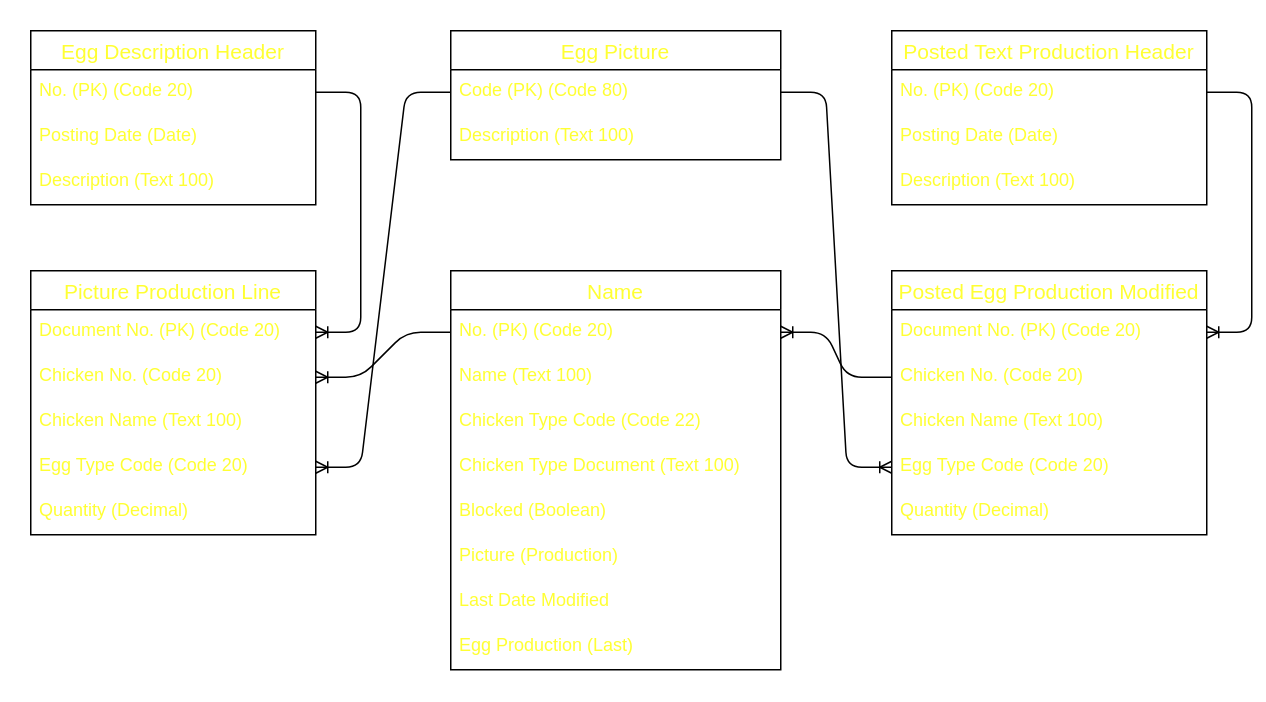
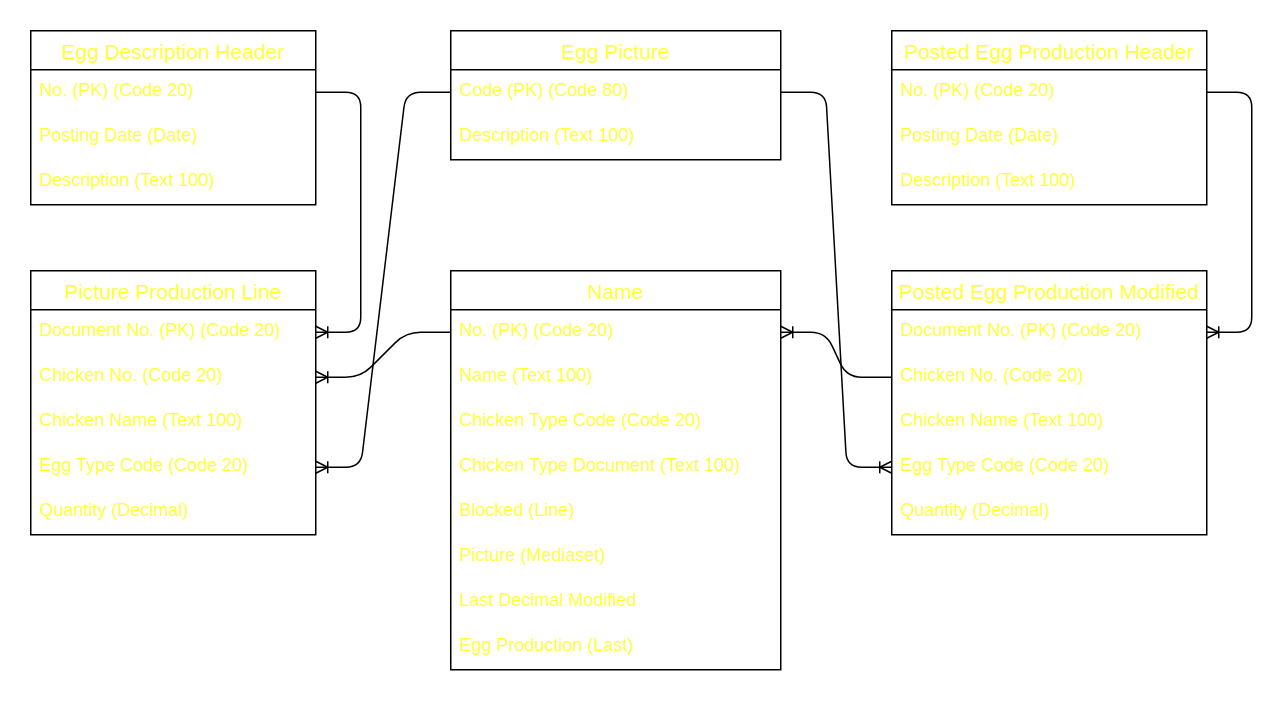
  <mxCell id="0" />
  <mxCell id="1" parent="0" />
  <mxCell id="2" value="Egg Description Header" style="swimlane;fontStyle=0;childLayout=stackLayout;horizontal=1;startSize=26;horizontalStack=0;resizeParent=1;resizeParentMax=0;resizeLast=0;collapsible=1;marginBottom=0;align=center;fontSize=14;fontColor=#FFFF33;" vertex="1" parent="1"><mxGeometry x="20" y="20" width="190" height="116" as="geometry"><mxRectangle x="-240" y="130" width="190" height="30" as="alternateBounds" /></mxGeometry></mxCell>
  <mxCell id="3" value="No. (PK) (Code 20)" style="text;strokeColor=none;fillColor=none;spacingLeft=4;spacingRight=4;overflow=hidden;rotatable=0;points=[[0,0.5],[1,0.5]];portConstraint=eastwest;fontSize=12;fontColor=#FFFF33;" vertex="1" parent="2"><mxGeometry y="26" width="190" height="30" as="geometry" /></mxCell>
  <mxCell id="4" value="Posting Date (Date)" style="text;strokeColor=none;fillColor=none;spacingLeft=4;spacingRight=4;overflow=hidden;rotatable=0;points=[[0,0.5],[1,0.5]];portConstraint=eastwest;fontSize=12;fontColor=#FFFF33;" vertex="1" parent="2"><mxGeometry y="56" width="190" height="30" as="geometry" /></mxCell>
  <mxCell id="5" value="Description (Text 100)" style="text;strokeColor=none;fillColor=none;spacingLeft=4;spacingRight=4;overflow=hidden;rotatable=0;points=[[0,0.5],[1,0.5]];portConstraint=eastwest;fontSize=12;fontColor=#FFFF33;" vertex="1" parent="2"><mxGeometry y="86" width="190" height="30" as="geometry" /></mxCell>
  <mxCell id="6" value="Picture Production Line" style="swimlane;fontStyle=0;childLayout=stackLayout;horizontal=1;startSize=26;horizontalStack=0;resizeParent=1;resizeParentMax=0;resizeLast=0;collapsible=1;marginBottom=0;align=center;fontSize=14;fontColor=#FFFF33;" vertex="1" parent="1"><mxGeometry x="20" y="180" width="190" height="176" as="geometry" /></mxCell>
  <mxCell id="7" value="Document No. (PK) (Code 20)" style="text;strokeColor=none;fillColor=none;spacingLeft=4;spacingRight=4;overflow=hidden;rotatable=0;points=[[0,0.5],[1,0.5]];portConstraint=eastwest;fontSize=12;fontColor=#FFFF33;" vertex="1" parent="6"><mxGeometry y="26" width="190" height="30" as="geometry" /></mxCell>
  <mxCell id="8" value="Chicken No. (Code 20)" style="text;strokeColor=none;fillColor=none;spacingLeft=4;spacingRight=4;overflow=hidden;rotatable=0;points=[[0,0.5],[1,0.5]];portConstraint=eastwest;fontSize=12;fontColor=#FFFF33;" vertex="1" parent="6"><mxGeometry y="56" width="190" height="30" as="geometry" /></mxCell>
  <mxCell id="9" value="Chicken Name (Text 100)" style="text;strokeColor=none;fillColor=none;spacingLeft=4;spacingRight=4;overflow=hidden;rotatable=0;points=[[0,0.5],[1,0.5]];portConstraint=eastwest;fontSize=12;fontColor=#FFFF33;" vertex="1" parent="6"><mxGeometry y="86" width="190" height="30" as="geometry" /></mxCell>
  <mxCell id="10" value="Egg Type Code (Code 20)" style="text;strokeColor=none;fillColor=none;spacingLeft=4;spacingRight=4;overflow=hidden;rotatable=0;points=[[0,0.5],[1,0.5]];portConstraint=eastwest;fontSize=12;fontColor=#FFFF33;" vertex="1" parent="6"><mxGeometry y="116" width="190" height="30" as="geometry" /></mxCell>
  <mxCell id="11" value="Quantity (Decimal)" style="text;strokeColor=none;fillColor=none;spacingLeft=4;spacingRight=4;overflow=hidden;rotatable=0;points=[[0,0.5],[1,0.5]];portConstraint=eastwest;fontSize=12;fontColor=#FFFF33;" vertex="1" parent="6"><mxGeometry y="146" width="190" height="30" as="geometry" /></mxCell>
  <mxCell id="12" value="Name" style="swimlane;fontStyle=0;childLayout=stackLayout;horizontal=1;startSize=26;horizontalStack=0;resizeParent=1;resizeParentMax=0;resizeLast=0;collapsible=1;marginBottom=0;align=center;fontSize=14;fontColor=#FFFF33;" vertex="1" parent="1"><mxGeometry x="300" y="180" width="220" height="266" as="geometry"><mxRectangle x="-240" y="130" width="190" height="30" as="alternateBounds" /></mxGeometry></mxCell>
  <mxCell id="13" value="No. (PK) (Code 20)" style="text;strokeColor=none;fillColor=none;spacingLeft=4;spacingRight=4;overflow=hidden;rotatable=0;points=[[0,0.5],[1,0.5]];portConstraint=eastwest;fontSize=12;fontColor=#FFFF33;" vertex="1" parent="12"><mxGeometry y="26" width="220" height="30" as="geometry" /></mxCell>
  <mxCell id="14" value="Name (Text 100)" style="text;strokeColor=none;fillColor=none;spacingLeft=4;spacingRight=4;overflow=hidden;rotatable=0;points=[[0,0.5],[1,0.5]];portConstraint=eastwest;fontSize=12;fontColor=#FFFF33;" vertex="1" parent="12"><mxGeometry y="56" width="220" height="30" as="geometry" /></mxCell>
- <mxCell id="15" value="Chicken Type Code (Code 22)" style="text;strokeColor=none;fillColor=none;spacingLeft=4;spacingRight=4;overflow=hidden;rotatable=0;points=[[0,0.5],[1,0.5]];portConstraint=eastwest;fontSize=12;fontColor=#FFFF33;" vertex="1" parent="12"><mxGeometry y="86" width="220" height="30" as="geometry" /></mxCell>
+ <mxCell id="15" value="Chicken Type Code (Code 20)" style="text;strokeColor=none;fillColor=none;spacingLeft=4;spacingRight=4;overflow=hidden;rotatable=0;points=[[0,0.5],[1,0.5]];portConstraint=eastwest;fontSize=12;fontColor=#FFFF33;" vertex="1" parent="12"><mxGeometry y="86" width="220" height="30" as="geometry" /></mxCell>
  <mxCell id="16" value="Chicken Type Document (Text 100)" style="text;strokeColor=none;fillColor=none;spacingLeft=4;spacingRight=4;overflow=hidden;rotatable=0;points=[[0,0.5],[1,0.5]];portConstraint=eastwest;fontSize=12;fontColor=#FFFF33;" vertex="1" parent="12"><mxGeometry y="116" width="220" height="30" as="geometry" /></mxCell>
- <mxCell id="17" value="Blocked (Boolean)" style="text;strokeColor=none;fillColor=none;spacingLeft=4;spacingRight=4;overflow=hidden;rotatable=0;points=[[0,0.5],[1,0.5]];portConstraint=eastwest;fontSize=12;fontColor=#FFFF33;" vertex="1" parent="12"><mxGeometry y="146" width="220" height="30" as="geometry" /></mxCell>
- <mxCell id="18" value="Picture (Production)" style="text;strokeColor=none;fillColor=none;spacingLeft=4;spacingRight=4;overflow=hidden;rotatable=0;points=[[0,0.5],[1,0.5]];portConstraint=eastwest;fontSize=12;fontColor=#FFFF33;" vertex="1" parent="12"><mxGeometry y="176" width="220" height="30" as="geometry" /></mxCell>
- <mxCell id="19" value="Last Date Modified" style="text;strokeColor=none;fillColor=none;spacingLeft=4;spacingRight=4;overflow=hidden;rotatable=0;points=[[0,0.5],[1,0.5]];portConstraint=eastwest;fontSize=12;fontColor=#FFFF33;" vertex="1" parent="12"><mxGeometry y="206" width="220" height="30" as="geometry" /></mxCell>
+ <mxCell id="17" value="Blocked (Line)" style="text;strokeColor=none;fillColor=none;spacingLeft=4;spacingRight=4;overflow=hidden;rotatable=0;points=[[0,0.5],[1,0.5]];portConstraint=eastwest;fontSize=12;fontColor=#FFFF33;" vertex="1" parent="12"><mxGeometry y="146" width="220" height="30" as="geometry" /></mxCell>
+ <mxCell id="18" value="Picture (Mediaset)" style="text;strokeColor=none;fillColor=none;spacingLeft=4;spacingRight=4;overflow=hidden;rotatable=0;points=[[0,0.5],[1,0.5]];portConstraint=eastwest;fontSize=12;fontColor=#FFFF33;" vertex="1" parent="12"><mxGeometry y="176" width="220" height="30" as="geometry" /></mxCell>
+ <mxCell id="19" value="Last Decimal Modified" style="text;strokeColor=none;fillColor=none;spacingLeft=4;spacingRight=4;overflow=hidden;rotatable=0;points=[[0,0.5],[1,0.5]];portConstraint=eastwest;fontSize=12;fontColor=#FFFF33;" vertex="1" parent="12"><mxGeometry y="206" width="220" height="30" as="geometry" /></mxCell>
  <mxCell id="20" value="Egg Production (Last)" style="text;strokeColor=none;fillColor=none;spacingLeft=4;spacingRight=4;overflow=hidden;rotatable=0;points=[[0,0.5],[1,0.5]];portConstraint=eastwest;fontSize=12;fontColor=#FFFF33;" vertex="1" parent="12"><mxGeometry y="236" width="220" height="30" as="geometry" /></mxCell>
  <mxCell id="21" value="" style="edgeStyle=entityRelationEdgeStyle;fontSize=12;html=1;endArrow=ERoneToMany;fontColor=#FFFF33;" edge="1" parent="1" source="13" target="8"><mxGeometry width="100" height="100" relative="1" as="geometry"><mxPoint x="240" y="310" as="sourcePoint" /><mxPoint x="340" y="210" as="targetPoint" /></mxGeometry></mxCell>
  <mxCell id="22" value="" style="edgeStyle=entityRelationEdgeStyle;fontSize=12;html=1;endArrow=ERoneToMany;fontColor=#FFFF33;" edge="1" parent="1" source="3" target="7"><mxGeometry width="100" height="100" relative="1" as="geometry"><mxPoint x="240" y="310" as="sourcePoint" /><mxPoint x="340" y="210" as="targetPoint" /></mxGeometry></mxCell>
- <mxCell id="23" value="Posted Text Production Header" style="swimlane;fontStyle=0;childLayout=stackLayout;horizontal=1;startSize=26;horizontalStack=0;resizeParent=1;resizeParentMax=0;resizeLast=0;collapsible=1;marginBottom=0;align=center;fontSize=14;fontColor=#FFFF33;" vertex="1" parent="1"><mxGeometry x="594" y="20" width="210" height="116" as="geometry"><mxRectangle x="-240" y="130" width="190" height="30" as="alternateBounds" /></mxGeometry></mxCell>
+ <mxCell id="23" value="Posted Egg Production Header" style="swimlane;fontStyle=0;childLayout=stackLayout;horizontal=1;startSize=26;horizontalStack=0;resizeParent=1;resizeParentMax=0;resizeLast=0;collapsible=1;marginBottom=0;align=center;fontSize=14;fontColor=#FFFF33;" vertex="1" parent="1"><mxGeometry x="594" y="20" width="210" height="116" as="geometry"><mxRectangle x="-240" y="130" width="190" height="30" as="alternateBounds" /></mxGeometry></mxCell>
  <mxCell id="24" value="No. (PK) (Code 20)" style="text;strokeColor=none;fillColor=none;spacingLeft=4;spacingRight=4;overflow=hidden;rotatable=0;points=[[0,0.5],[1,0.5]];portConstraint=eastwest;fontSize=12;fontColor=#FFFF33;" vertex="1" parent="23"><mxGeometry y="26" width="210" height="30" as="geometry" /></mxCell>
  <mxCell id="25" value="Posting Date (Date)" style="text;strokeColor=none;fillColor=none;spacingLeft=4;spacingRight=4;overflow=hidden;rotatable=0;points=[[0,0.5],[1,0.5]];portConstraint=eastwest;fontSize=12;fontColor=#FFFF33;" vertex="1" parent="23"><mxGeometry y="56" width="210" height="30" as="geometry" /></mxCell>
  <mxCell id="26" value="Description (Text 100)" style="text;strokeColor=none;fillColor=none;spacingLeft=4;spacingRight=4;overflow=hidden;rotatable=0;points=[[0,0.5],[1,0.5]];portConstraint=eastwest;fontSize=12;fontColor=#FFFF33;" vertex="1" parent="23"><mxGeometry y="86" width="210" height="30" as="geometry" /></mxCell>
  <mxCell id="27" value="Posted Egg Production Modified" style="swimlane;fontStyle=0;childLayout=stackLayout;horizontal=1;startSize=26;horizontalStack=0;resizeParent=1;resizeParentMax=0;resizeLast=0;collapsible=1;marginBottom=0;align=center;fontSize=14;fontColor=#FFFF33;" vertex="1" parent="1"><mxGeometry x="594" y="180" width="210" height="176" as="geometry" /></mxCell>
  <mxCell id="28" value="Document No. (PK) (Code 20)" style="text;strokeColor=none;fillColor=none;spacingLeft=4;spacingRight=4;overflow=hidden;rotatable=0;points=[[0,0.5],[1,0.5]];portConstraint=eastwest;fontSize=12;fontColor=#FFFF33;" vertex="1" parent="27"><mxGeometry y="26" width="210" height="30" as="geometry" /></mxCell>
  <mxCell id="29" value="Chicken No. (Code 20)" style="text;strokeColor=none;fillColor=none;spacingLeft=4;spacingRight=4;overflow=hidden;rotatable=0;points=[[0,0.5],[1,0.5]];portConstraint=eastwest;fontSize=12;fontColor=#FFFF33;" vertex="1" parent="27"><mxGeometry y="56" width="210" height="30" as="geometry" /></mxCell>
  <mxCell id="30" value="Chicken Name (Text 100)" style="text;strokeColor=none;fillColor=none;spacingLeft=4;spacingRight=4;overflow=hidden;rotatable=0;points=[[0,0.5],[1,0.5]];portConstraint=eastwest;fontSize=12;fontColor=#FFFF33;" vertex="1" parent="27"><mxGeometry y="86" width="210" height="30" as="geometry" /></mxCell>
  <mxCell id="31" value="Egg Type Code (Code 20)" style="text;strokeColor=none;fillColor=none;spacingLeft=4;spacingRight=4;overflow=hidden;rotatable=0;points=[[0,0.5],[1,0.5]];portConstraint=eastwest;fontSize=12;fontColor=#FFFF33;" vertex="1" parent="27"><mxGeometry y="116" width="210" height="30" as="geometry" /></mxCell>
  <mxCell id="32" value="Quantity (Decimal)" style="text;strokeColor=none;fillColor=none;spacingLeft=4;spacingRight=4;overflow=hidden;rotatable=0;points=[[0,0.5],[1,0.5]];portConstraint=eastwest;fontSize=12;fontColor=#FFFF33;" vertex="1" parent="27"><mxGeometry y="146" width="210" height="30" as="geometry" /></mxCell>
  <mxCell id="33" value="" style="edgeStyle=entityRelationEdgeStyle;fontSize=12;html=1;endArrow=ERoneToMany;fontColor=#FFFF33;" edge="1" parent="1" source="24" target="28"><mxGeometry width="100" height="100" relative="1" as="geometry"><mxPoint x="474" y="310" as="sourcePoint" /><mxPoint x="574" y="210" as="targetPoint" /></mxGeometry></mxCell>
  <mxCell id="34" value="" style="edgeStyle=entityRelationEdgeStyle;fontSize=12;html=1;endArrow=ERoneToMany;fontColor=#FFFF33;" edge="1" parent="1" source="29" target="13"><mxGeometry width="100" height="100" relative="1" as="geometry"><mxPoint x="450" y="310" as="sourcePoint" /><mxPoint x="550" y="210" as="targetPoint" /></mxGeometry></mxCell>
  <mxCell id="35" value="Egg Picture" style="swimlane;fontStyle=0;childLayout=stackLayout;horizontal=1;startSize=26;horizontalStack=0;resizeParent=1;resizeParentMax=0;resizeLast=0;collapsible=1;marginBottom=0;align=center;fontSize=14;fontColor=#FFFF33;" vertex="1" parent="1"><mxGeometry x="300" y="20" width="220" height="86" as="geometry"><mxRectangle x="-240" y="130" width="190" height="30" as="alternateBounds" /></mxGeometry></mxCell>
  <mxCell id="36" value="Code (PK) (Code 80)" style="text;strokeColor=none;fillColor=none;spacingLeft=4;spacingRight=4;overflow=hidden;rotatable=0;points=[[0,0.5],[1,0.5]];portConstraint=eastwest;fontSize=12;fontColor=#FFFF33;" vertex="1" parent="35"><mxGeometry y="26" width="220" height="30" as="geometry" /></mxCell>
  <mxCell id="37" value="Description (Text 100)" style="text;strokeColor=none;fillColor=none;spacingLeft=4;spacingRight=4;overflow=hidden;rotatable=0;points=[[0,0.5],[1,0.5]];portConstraint=eastwest;fontSize=12;fontColor=#FFFF33;" vertex="1" parent="35"><mxGeometry y="56" width="220" height="30" as="geometry" /></mxCell>
  <mxCell id="38" value="" style="edgeStyle=entityRelationEdgeStyle;fontSize=12;html=1;endArrow=ERoneToMany;fontColor=#FFFF33;" edge="1" parent="1" source="36" target="10"><mxGeometry width="100" height="100" relative="1" as="geometry"><mxPoint x="360" y="280" as="sourcePoint" /><mxPoint x="160" y="310" as="targetPoint" /></mxGeometry></mxCell>
  <mxCell id="39" value="" style="edgeStyle=entityRelationEdgeStyle;fontSize=12;html=1;endArrow=ERoneToMany;fontColor=#FFFF33;entryX=0;entryY=0.5;entryDx=0;entryDy=0;exitX=1;exitY=0.5;exitDx=0;exitDy=0;" edge="1" parent="1" source="36" target="31"><mxGeometry width="100" height="100" relative="1" as="geometry"><mxPoint x="360" y="280" as="sourcePoint" /><mxPoint x="460" y="180" as="targetPoint" /></mxGeometry></mxCell>
